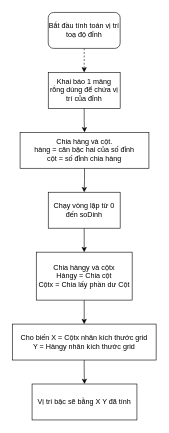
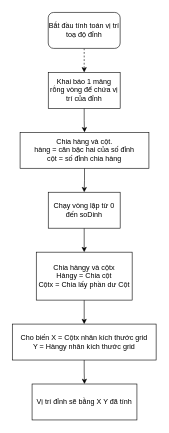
  <mxCell id="0" />
  <mxCell id="1" parent="0" />
  <mxCell id="2" style="edgeStyle=orthogonalEdgeStyle;rounded=0;orthogonalLoop=1;jettySize=auto;html=1;exitX=0.5;exitY=1;exitDx=0;exitDy=0;entryX=0.5;entryY=0;entryDx=0;entryDy=0;dashed=1;" edge="1" parent="1" source="3" target="5"><mxGeometry relative="1" as="geometry" /></mxCell>
  <mxCell id="3" value="Bắt đầu tính toán vị trí toạ độ đỉnh" style="rounded=1;whiteSpace=wrap;html=1;" parent="1" vertex="1"><mxGeometry x="80" y="20" width="120" height="60" as="geometry" /></mxCell>
  <mxCell id="4" style="edgeStyle=orthogonalEdgeStyle;rounded=0;orthogonalLoop=1;jettySize=auto;html=1;exitX=0.5;exitY=1;exitDx=0;exitDy=0;entryX=0.5;entryY=0;entryDx=0;entryDy=0;" edge="1" parent="1" source="5" target="7"><mxGeometry relative="1" as="geometry" /></mxCell>
- <mxCell id="5" value="Khai báo 1 mảng rỗng dùng để chứa vị trí của đỉnh" style="rounded=0;whiteSpace=wrap;html=1;" parent="1" vertex="1"><mxGeometry x="80" y="120" width="120" height="60" as="geometry" /></mxCell>
+ <mxCell id="5" value="Khai báo 1 mảng rỗng vòng để chứa vị trí của đỉnh" style="rounded=0;whiteSpace=wrap;html=1;" parent="1" vertex="1"><mxGeometry x="80" y="120" width="120" height="60" as="geometry" /></mxCell>
  <mxCell id="6" style="edgeStyle=orthogonalEdgeStyle;rounded=0;orthogonalLoop=1;jettySize=auto;html=1;exitX=0.5;exitY=1;exitDx=0;exitDy=0;entryX=0.5;entryY=0;entryDx=0;entryDy=0;" edge="1" parent="1" source="7" target="9"><mxGeometry relative="1" as="geometry" /></mxCell>
  <mxCell id="7" value="Chia hàng và cột.&lt;br&gt;hàng = căn bậc hai của số đỉnh&lt;div&gt;cột = số đỉnh chia hàng&lt;/div&gt;" style="rounded=0;whiteSpace=wrap;html=1;" vertex="1" parent="1"><mxGeometry x="33" y="220" width="215" height="60" as="geometry" /></mxCell>
  <mxCell id="8" style="edgeStyle=orthogonalEdgeStyle;rounded=0;orthogonalLoop=1;jettySize=auto;html=1;exitX=0.5;exitY=1;exitDx=0;exitDy=0;entryX=0.5;entryY=0;entryDx=0;entryDy=0;" edge="1" parent="1" source="9" target="11"><mxGeometry relative="1" as="geometry" /></mxCell>
  <mxCell id="9" value="Chạy vòng lặp từ 0 đến soDinh" style="rounded=0;whiteSpace=wrap;html=1;" vertex="1" parent="1"><mxGeometry x="80" y="320" width="120" height="60" as="geometry" /></mxCell>
  <mxCell id="10" style="edgeStyle=orthogonalEdgeStyle;rounded=0;orthogonalLoop=1;jettySize=auto;html=1;exitX=0.5;exitY=1;exitDx=0;exitDy=0;entryX=0.5;entryY=0;entryDx=0;entryDy=0;" edge="1" parent="1" source="11" target="13"><mxGeometry relative="1" as="geometry" /></mxCell>
  <mxCell id="11" value="Chia hàngy và cộtx&lt;div&gt;Hàngy = Chia cột&lt;/div&gt;&lt;div&gt;Cộtx = Chia lấy phần dư Cột&lt;/div&gt;" style="rounded=0;whiteSpace=wrap;html=1;" vertex="1" parent="1"><mxGeometry x="60" y="420" width="160" height="80" as="geometry" /></mxCell>
  <mxCell id="12" style="edgeStyle=orthogonalEdgeStyle;rounded=0;orthogonalLoop=1;jettySize=auto;html=1;exitX=0.5;exitY=1;exitDx=0;exitDy=0;entryX=0.5;entryY=0;entryDx=0;entryDy=0;" edge="1" parent="1" source="13" target="14"><mxGeometry relative="1" as="geometry" /></mxCell>
  <mxCell id="13" value="Cho biến X = Cộtx nhân kích thước grid&lt;br&gt;Y = Hàngy nhân kích thước grid" style="rounded=0;whiteSpace=wrap;html=1;" vertex="1" parent="1"><mxGeometry x="20" y="540" width="240" height="60" as="geometry" /></mxCell>
- <mxCell id="14" value="Vị trí bậc sẽ bằng X Y đã tính" style="rounded=0;whiteSpace=wrap;html=1;" vertex="1" parent="1"><mxGeometry x="53" y="640" width="175" height="60" as="geometry" /></mxCell>
+ <mxCell id="14" value="Vị trí đỉnh sẽ bằng X Y đã tính" style="rounded=0;whiteSpace=wrap;html=1;" vertex="1" parent="1"><mxGeometry x="53" y="640" width="175" height="60" as="geometry" /></mxCell>
